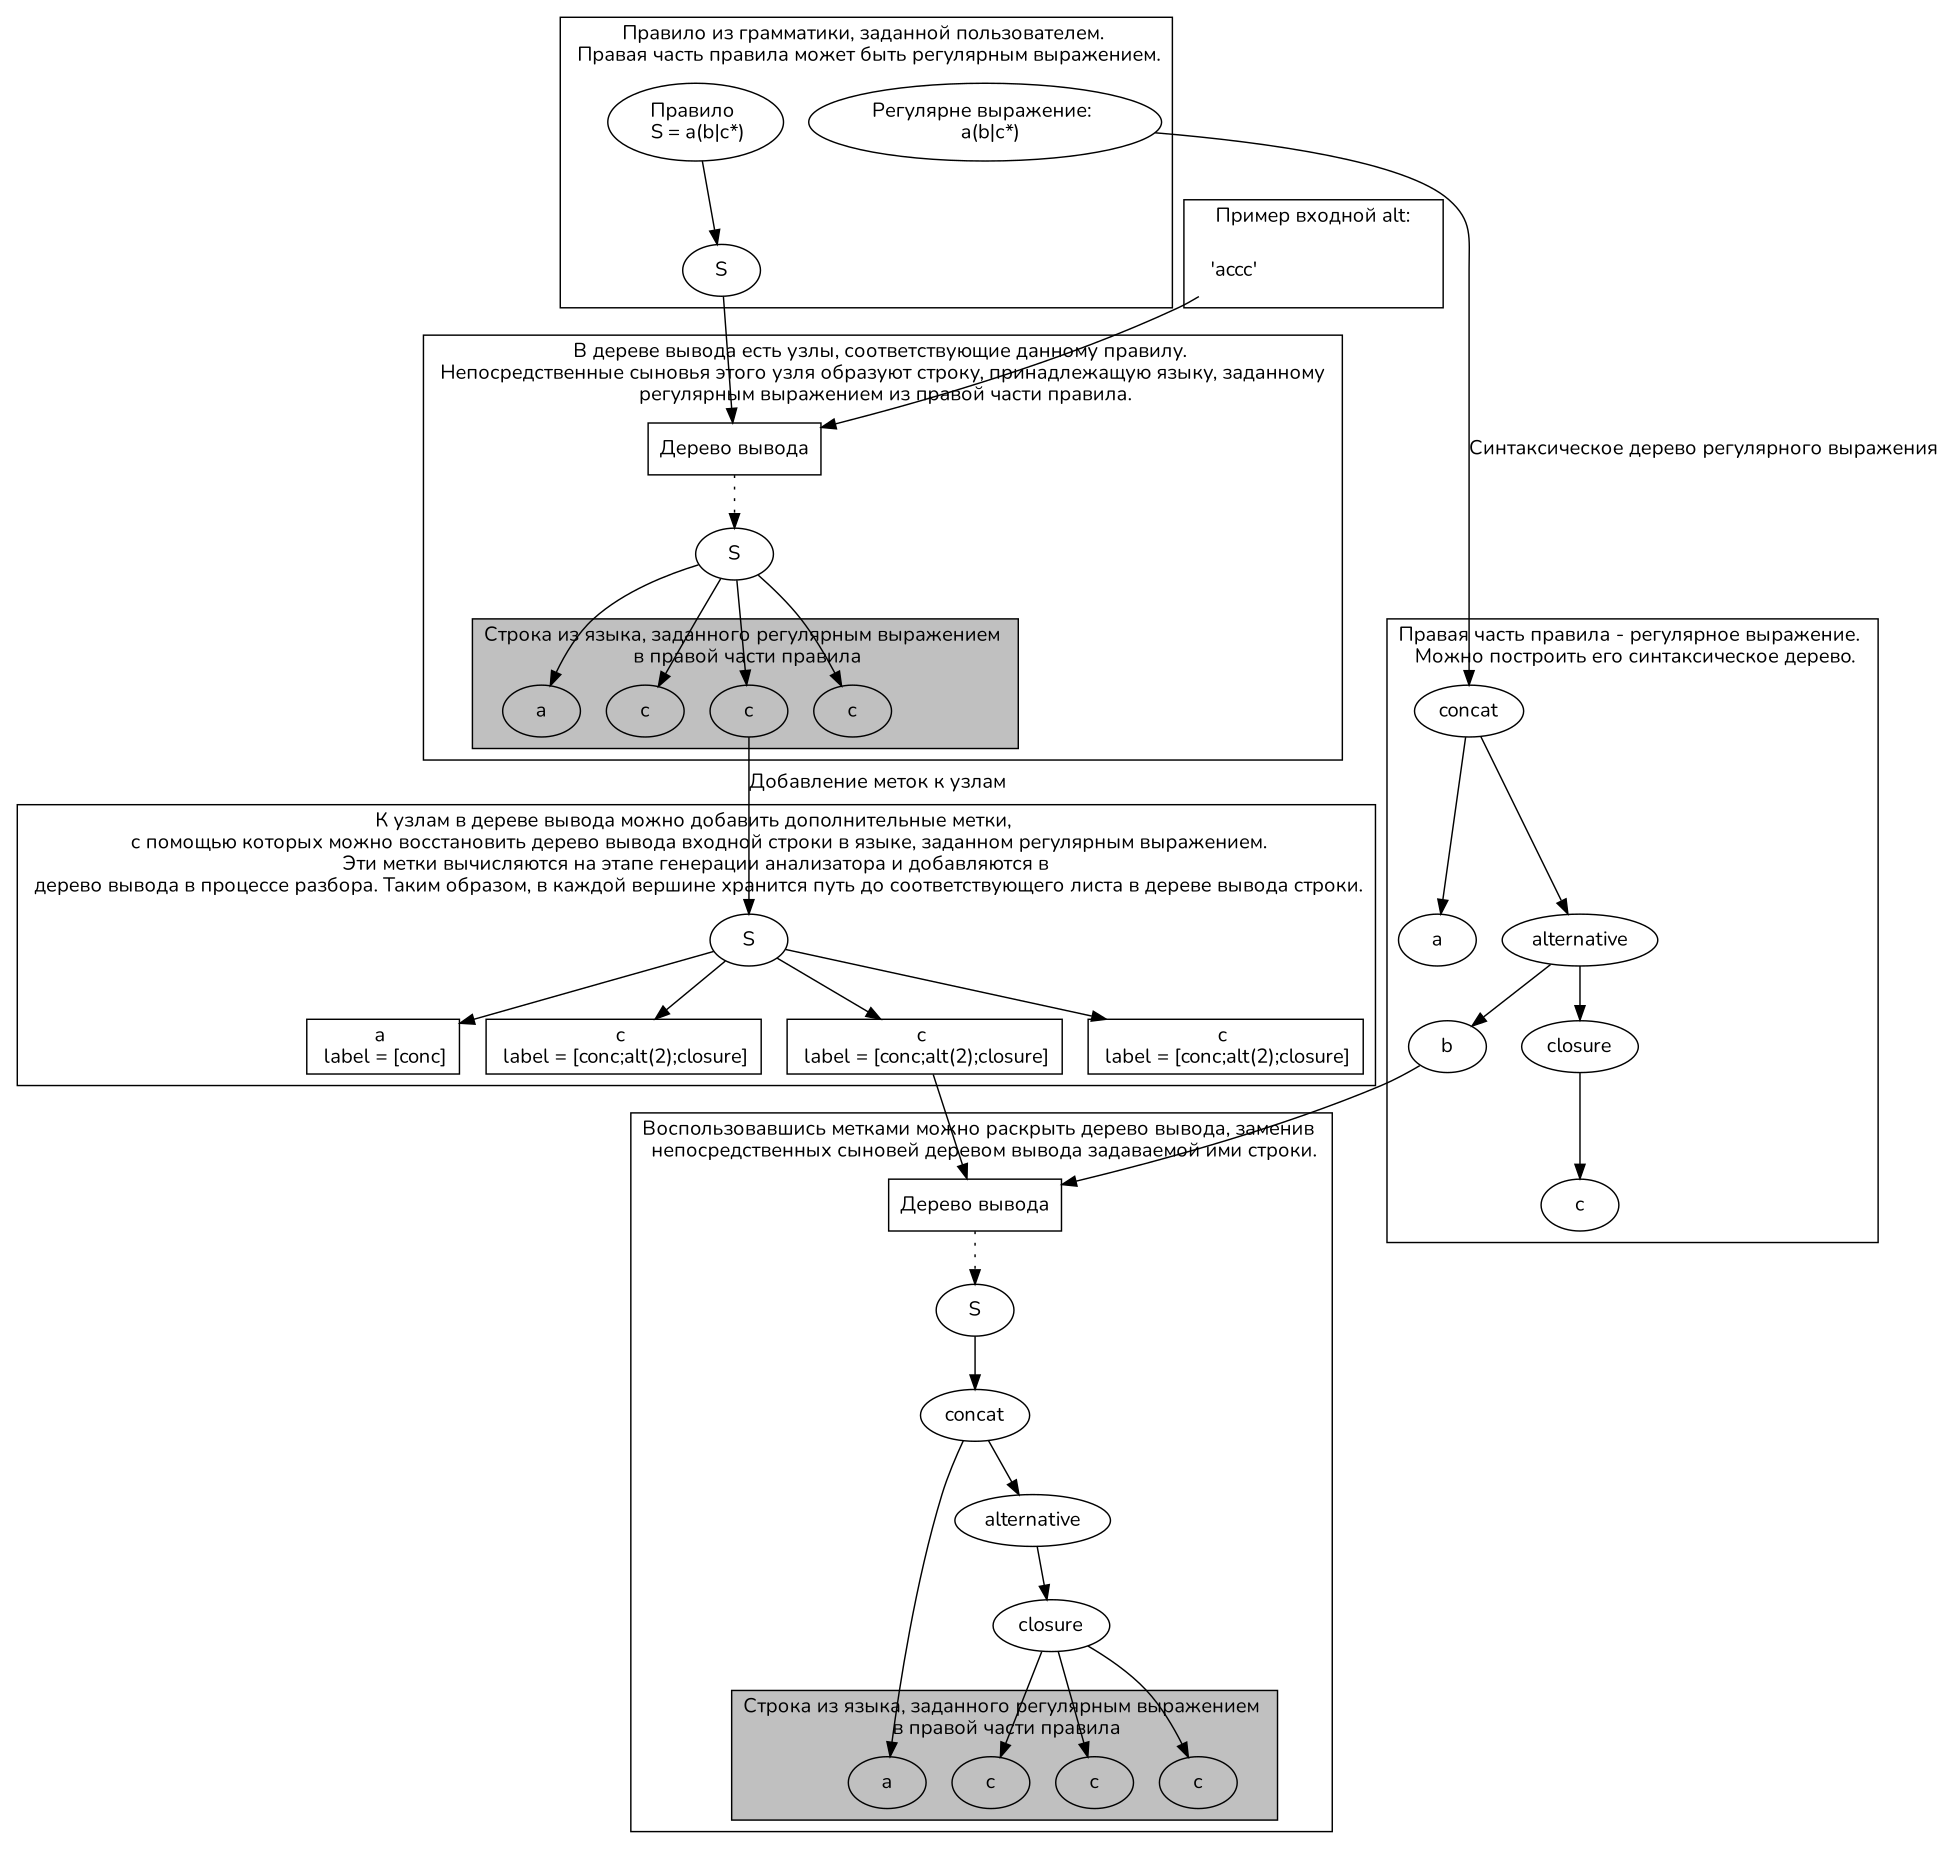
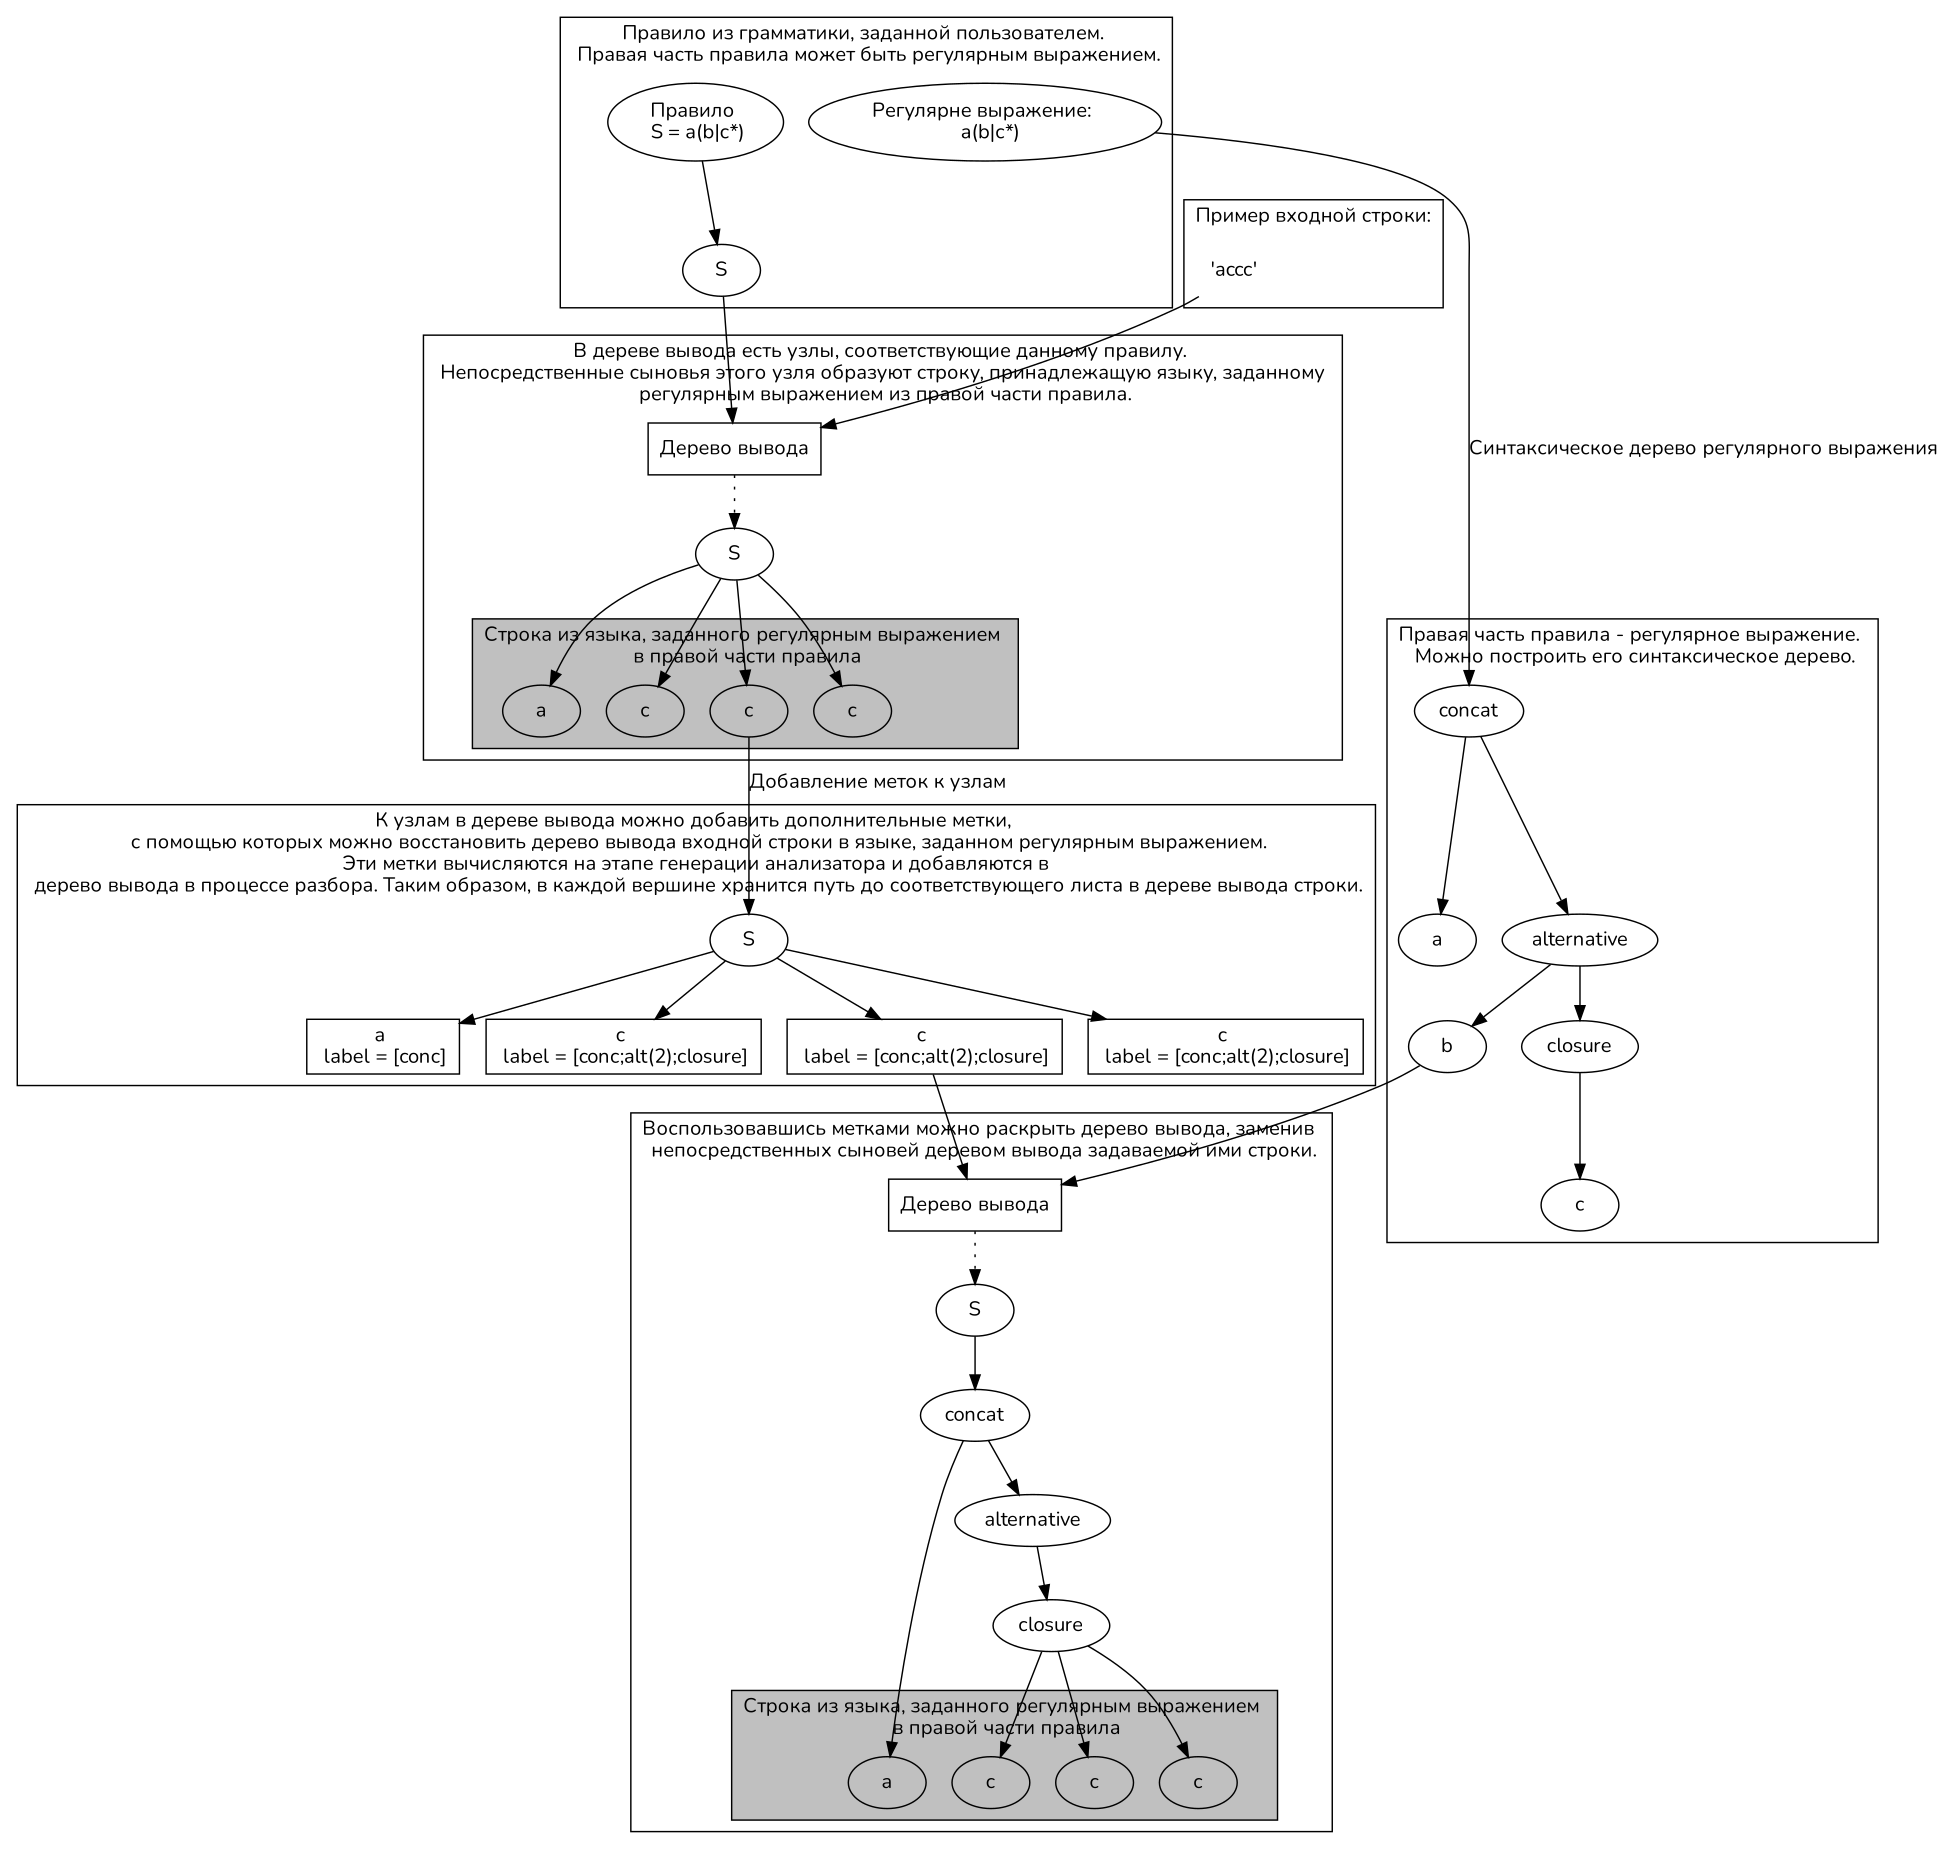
  digraph {
    compound=true
    fontname=Nunito
    node [fontname=Nunito]
    edge [fontname=Nunito]
    n1 [label="Правило \n S = a(b|c*)"]
    n2 [label=S]
    n3 [label="Регулярне выражение: \n  a(b|c*)"]
    n4 [label="'accc'" shape=plaintext]
    a
    n6 [label=c]
    n7 [label=c]
    n8 [label=c]
    n9 [label="Дерево вывода" shape=box]
    S
    n11 [label=a]
    n12 [label=b]
    n13 [label=c]
    concat
    alternative
    closure
    n17 [label="a \n label = [conc]" shape=box]
    n18 [label="c \n label = [conc;alt(2);closure]" shape=box]
    n19 [label="c \n label = [conc;alt(2);closure]" shape=box]
    n20 [label="c \n label = [conc;alt(2);closure]" shape=box]
    n21 [label=S]
    n22 [label=a]
    n23 [label=c]
    n24 [label=c]
    n25 [label=c]
    n26 [label="Дерево вывода" shape=box]
    n27 [label=S]
    n28 [label=concat]
    n29 [label=alternative]
    n30 [label=closure]
    subgraph cluster_1 {
      label="Правило из грамматики, заданной пользователем. \n Правая часть правила может быть регулярным выражением."
      n1
      n2
      n3
    }
    subgraph cluster_2 {
-     label="Пример входной alt:"
+     label="Пример входной строки:"
      n4
    }
    subgraph cluster_3 {
      label="В дереве вывода есть узлы, соответствующие данному правилу. \n Непосредственные сыновья этого узля образуют строку, принадлежащую языку, заданному \n регулярным выражением из правой части правила."
      n9
      S
      subgraph cluster_4 {
        bgcolor=grey
        label="Строка из языка, заданного регулярным выражением \n в правой части правила"
        a
        n6
        n7
        n8
      }
    }
    subgraph cluster_5 {
      label="Правая часть правила - регулярное выражение. \n Можно построить его синтаксическое дерево."
      n11
      n12
      n13
      concat
      alternative
      closure
    }
    subgraph cluster_6 {
      label="К узлам в дереве вывода можно добавить дополнительные метки, \n с помощью которых можно восстановить дерево вывода входной строки в языке, заданном регулярным выражением.\n Эти метки вычисляются на этапе генерации анализатора и добавляются в \n дерево вывода в процессе разбора. Таким образом, в каждой вершине хранится путь до соответствующего листа в дереве вывода строки."
      n17
      n18
      n19
      n20
      n21
    }
    subgraph cluster_7 {
      label="Воспользовавшись метками можно раскрыть дерево вывода, заменив \n непосредственных сыновей деревом вывода задаваемой ими строки."
      n26
      n27
      n28
      n29
      n30
      subgraph cluster_8 {
        bgcolor=grey
        label="Строка из языка, заданного регулярным выражением \n в правой части правила"
        n22
        n23
        n24
        n25
      }
    }
    n1 -> n2
    n2 -> n9
    n3 -> concat [label="Синтаксическое дерево регулярного выражения"]
    n4 -> n9
    n7 -> n21 [label="Добавление меток к узлам"]
    n9 -> S [style=dotted]
    S -> a
    S -> n6
    S -> n7
    S -> n8
    n12 -> n26
    concat -> n11
    concat -> alternative
    alternative -> n12
    alternative -> closure
    closure -> n13
    n19 -> n26
    n21 -> n17
    n21 -> n18
    n21 -> n19
    n21 -> n20
    n26 -> n27 [style=dotted]
    n27 -> n28
    n28 -> n22
    n28 -> n29
    n29 -> n30
    n30 -> n23
    n30 -> n24
    n30 -> n25
  }
